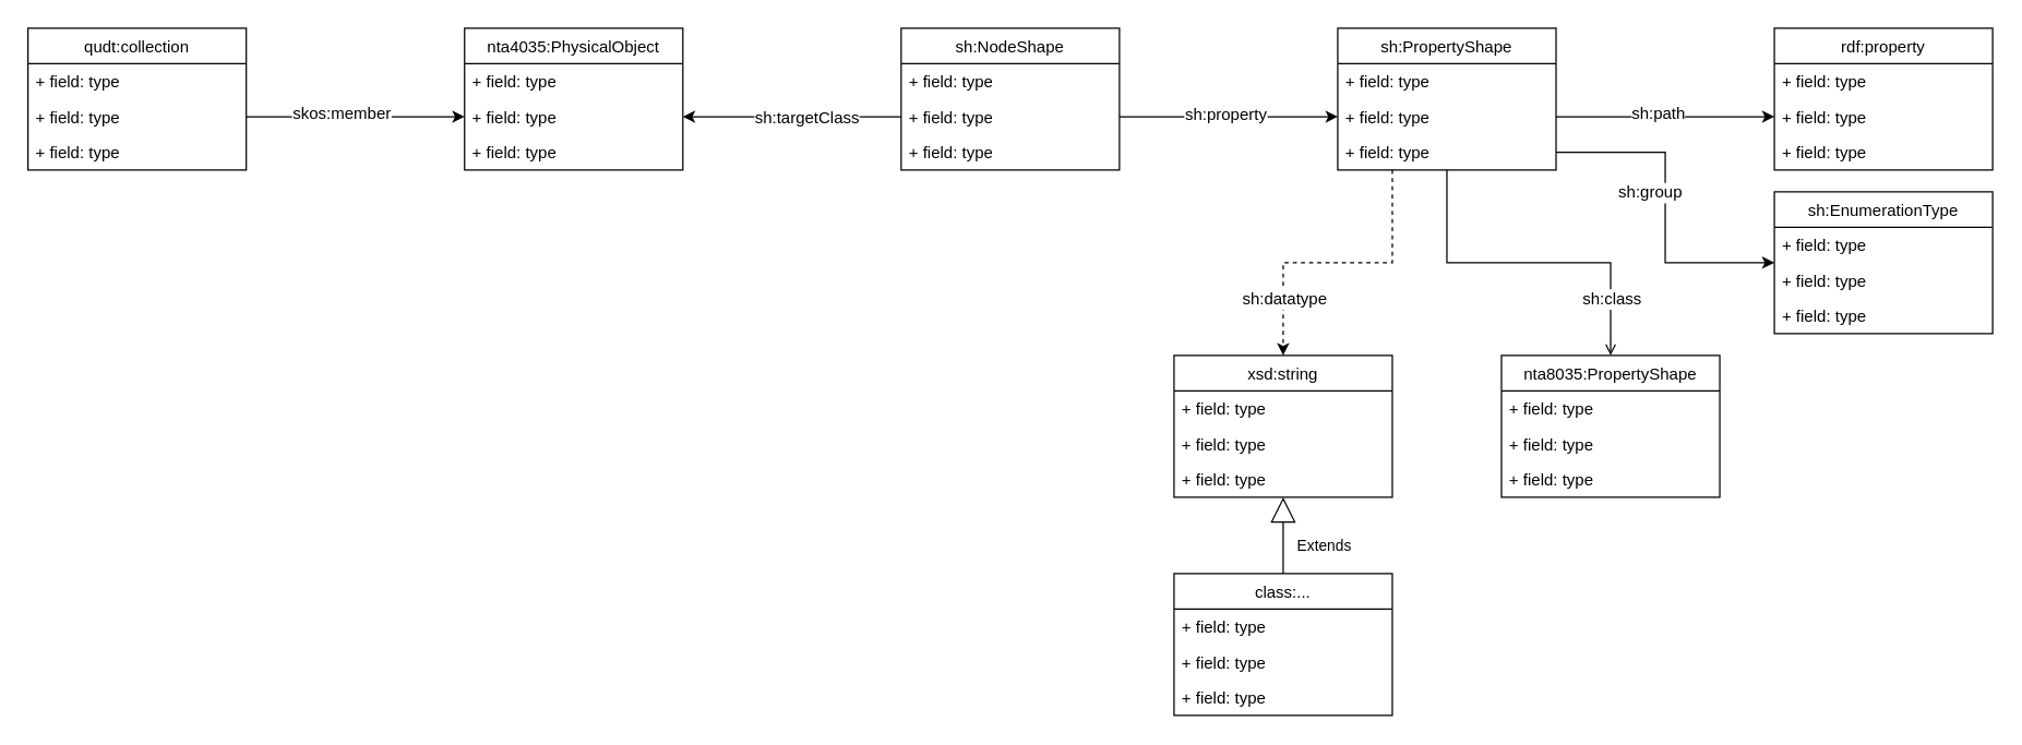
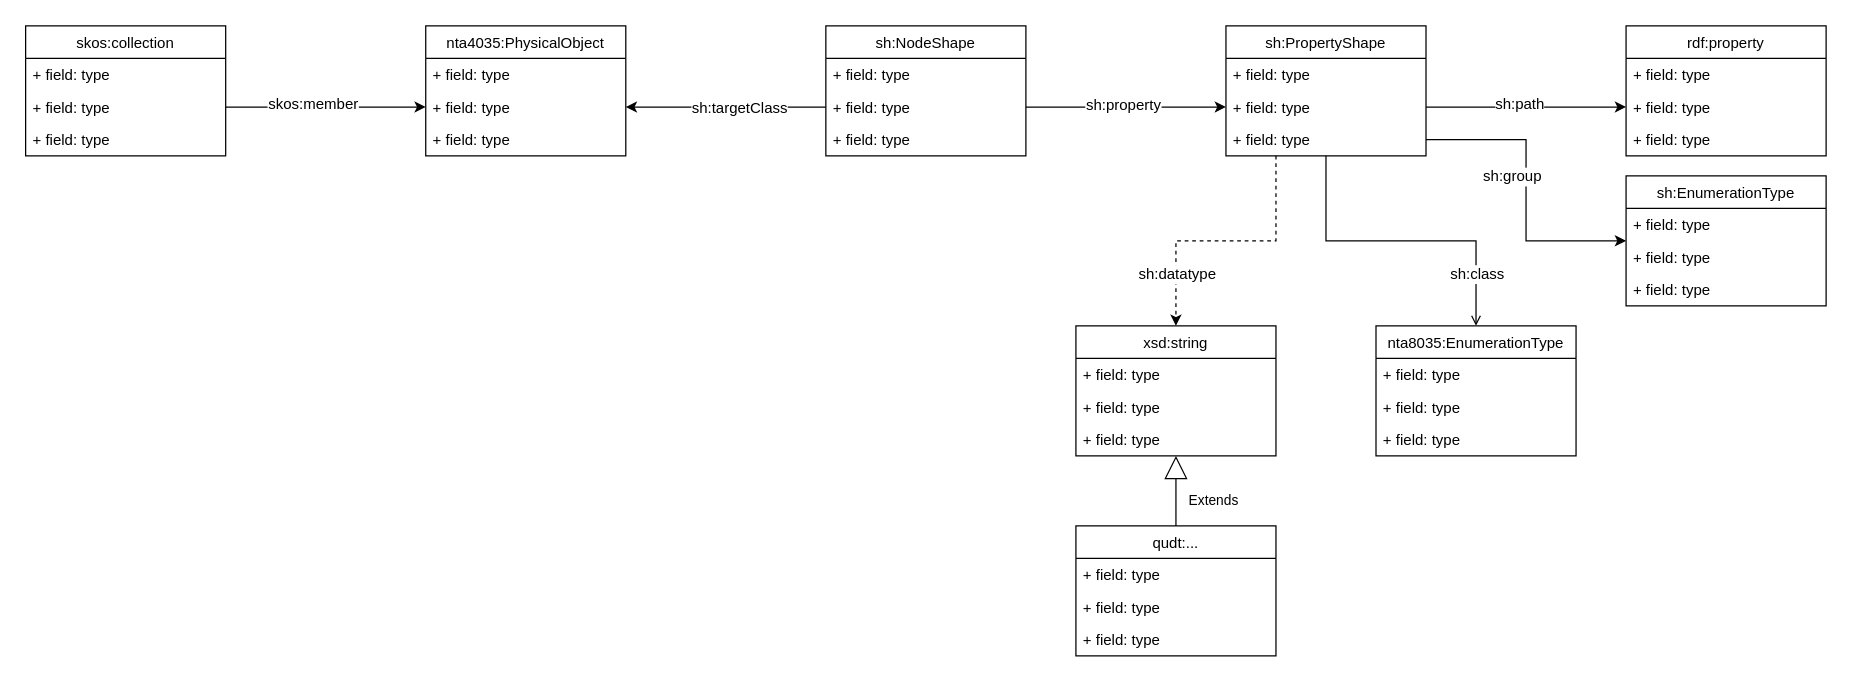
  <mxCell id="0" />
  <mxCell id="1" parent="0" />
  <mxCell id="2" value="nta4035:PhysicalObject" style="swimlane;fontStyle=0;childLayout=stackLayout;horizontal=1;startSize=26;fillColor=none;horizontalStack=0;resizeParent=1;resizeParentMax=0;resizeLast=0;collapsible=1;marginBottom=0;" vertex="1" parent="1"><mxGeometry x="340" y="20" width="160" height="104" as="geometry" /></mxCell>
  <mxCell id="3" value="+ field: type" style="text;strokeColor=none;fillColor=none;align=left;verticalAlign=top;spacingLeft=4;spacingRight=4;overflow=hidden;rotatable=0;points=[[0,0.5],[1,0.5]];portConstraint=eastwest;" vertex="1" parent="2"><mxGeometry y="26" width="160" height="26" as="geometry" /></mxCell>
  <mxCell id="4" value="+ field: type" style="text;strokeColor=none;fillColor=none;align=left;verticalAlign=top;spacingLeft=4;spacingRight=4;overflow=hidden;rotatable=0;points=[[0,0.5],[1,0.5]];portConstraint=eastwest;" vertex="1" parent="2"><mxGeometry y="52" width="160" height="26" as="geometry" /></mxCell>
  <mxCell id="5" value="+ field: type" style="text;strokeColor=none;fillColor=none;align=left;verticalAlign=top;spacingLeft=4;spacingRight=4;overflow=hidden;rotatable=0;points=[[0,0.5],[1,0.5]];portConstraint=eastwest;" vertex="1" parent="2"><mxGeometry y="78" width="160" height="26" as="geometry" /></mxCell>
- <mxCell id="6" value="qudt:collection" style="swimlane;fontStyle=0;childLayout=stackLayout;horizontal=1;startSize=26;fillColor=none;horizontalStack=0;resizeParent=1;resizeParentMax=0;resizeLast=0;collapsible=1;marginBottom=0;" vertex="1" parent="1"><mxGeometry x="20" y="20" width="160" height="104" as="geometry" /></mxCell>
+ <mxCell id="6" value="skos:collection" style="swimlane;fontStyle=0;childLayout=stackLayout;horizontal=1;startSize=26;fillColor=none;horizontalStack=0;resizeParent=1;resizeParentMax=0;resizeLast=0;collapsible=1;marginBottom=0;" vertex="1" parent="1"><mxGeometry x="20" y="20" width="160" height="104" as="geometry" /></mxCell>
  <mxCell id="7" value="+ field: type" style="text;strokeColor=none;fillColor=none;align=left;verticalAlign=top;spacingLeft=4;spacingRight=4;overflow=hidden;rotatable=0;points=[[0,0.5],[1,0.5]];portConstraint=eastwest;" vertex="1" parent="6"><mxGeometry y="26" width="160" height="26" as="geometry" /></mxCell>
  <mxCell id="8" value="+ field: type" style="text;strokeColor=none;fillColor=none;align=left;verticalAlign=top;spacingLeft=4;spacingRight=4;overflow=hidden;rotatable=0;points=[[0,0.5],[1,0.5]];portConstraint=eastwest;" vertex="1" parent="6"><mxGeometry y="52" width="160" height="26" as="geometry" /></mxCell>
  <mxCell id="9" value="+ field: type" style="text;strokeColor=none;fillColor=none;align=left;verticalAlign=top;spacingLeft=4;spacingRight=4;overflow=hidden;rotatable=0;points=[[0,0.5],[1,0.5]];portConstraint=eastwest;" vertex="1" parent="6"><mxGeometry y="78" width="160" height="26" as="geometry" /></mxCell>
  <mxCell id="10" style="edgeStyle=orthogonalEdgeStyle;rounded=0;orthogonalLoop=1;jettySize=auto;html=1;entryX=0;entryY=0.5;entryDx=0;entryDy=0;" edge="1" parent="1" source="8" target="4"><mxGeometry relative="1" as="geometry" /></mxCell>
  <mxCell id="11" value="&lt;div&gt;skos:member&lt;/div&gt;" style="text;html=1;align=center;verticalAlign=middle;resizable=0;points=[];labelBackgroundColor=#ffffff;" vertex="1" connectable="0" parent="10"><mxGeometry x="-0.143" y="3" relative="1" as="geometry"><mxPoint as="offset" /></mxGeometry></mxCell>
  <mxCell id="12" style="edgeStyle=orthogonalEdgeStyle;rounded=0;orthogonalLoop=1;jettySize=auto;html=1;entryX=0;entryY=0.5;entryDx=0;entryDy=0;exitX=1;exitY=0.5;exitDx=0;exitDy=0;" edge="1" parent="1" source="16" target="30"><mxGeometry relative="1" as="geometry" /></mxCell>
  <mxCell id="13" value="sh:property" style="text;html=1;align=center;verticalAlign=middle;resizable=0;points=[];labelBackgroundColor=#ffffff;" vertex="1" connectable="0" parent="12"><mxGeometry x="0.317" y="-2" relative="1" as="geometry"><mxPoint x="-28" y="-4" as="offset" /></mxGeometry></mxCell>
  <mxCell id="14" value="sh:NodeShape" style="swimlane;fontStyle=0;childLayout=stackLayout;horizontal=1;startSize=26;fillColor=none;horizontalStack=0;resizeParent=1;resizeParentMax=0;resizeLast=0;collapsible=1;marginBottom=0;" vertex="1" parent="1"><mxGeometry x="660" y="20" width="160" height="104" as="geometry" /></mxCell>
  <mxCell id="15" value="+ field: type" style="text;strokeColor=none;fillColor=none;align=left;verticalAlign=top;spacingLeft=4;spacingRight=4;overflow=hidden;rotatable=0;points=[[0,0.5],[1,0.5]];portConstraint=eastwest;" vertex="1" parent="14"><mxGeometry y="26" width="160" height="26" as="geometry" /></mxCell>
  <mxCell id="16" value="+ field: type" style="text;strokeColor=none;fillColor=none;align=left;verticalAlign=top;spacingLeft=4;spacingRight=4;overflow=hidden;rotatable=0;points=[[0,0.5],[1,0.5]];portConstraint=eastwest;" vertex="1" parent="14"><mxGeometry y="52" width="160" height="26" as="geometry" /></mxCell>
  <mxCell id="17" value="+ field: type" style="text;strokeColor=none;fillColor=none;align=left;verticalAlign=top;spacingLeft=4;spacingRight=4;overflow=hidden;rotatable=0;points=[[0,0.5],[1,0.5]];portConstraint=eastwest;" vertex="1" parent="14"><mxGeometry y="78" width="160" height="26" as="geometry" /></mxCell>
  <mxCell id="18" style="edgeStyle=orthogonalEdgeStyle;rounded=0;orthogonalLoop=1;jettySize=auto;html=1;entryX=1;entryY=0.5;entryDx=0;entryDy=0;" edge="1" parent="1" source="16" target="4"><mxGeometry relative="1" as="geometry" /></mxCell>
  <mxCell id="19" value="sh:targetClass" style="text;html=1;align=center;verticalAlign=middle;resizable=0;points=[];labelBackgroundColor=#ffffff;" vertex="1" connectable="0" parent="18"><mxGeometry x="-0.419" y="4" relative="1" as="geometry"><mxPoint x="-24" y="-4" as="offset" /></mxGeometry></mxCell>
  <mxCell id="20" style="edgeStyle=orthogonalEdgeStyle;rounded=0;orthogonalLoop=1;jettySize=auto;html=1;entryX=0;entryY=0.5;entryDx=0;entryDy=0;exitX=1;exitY=0.5;exitDx=0;exitDy=0;" edge="1" parent="1" source="30" target="34"><mxGeometry relative="1" as="geometry"><mxPoint x="1260" y="40" as="targetPoint" /></mxGeometry></mxCell>
  <mxCell id="21" value="sh:path" style="text;html=1;align=center;verticalAlign=middle;resizable=0;points=[];labelBackgroundColor=#ffffff;" vertex="1" connectable="0" parent="20"><mxGeometry x="-0.074" y="3" relative="1" as="geometry"><mxPoint as="offset" /></mxGeometry></mxCell>
  <mxCell id="22" style="edgeStyle=orthogonalEdgeStyle;rounded=0;orthogonalLoop=1;jettySize=auto;html=1;entryX=0.5;entryY=0;entryDx=0;entryDy=0;endArrow=open;" edge="1" parent="1" source="28" target="36"><mxGeometry relative="1" as="geometry" /></mxCell>
  <mxCell id="23" value="sh:class" style="text;html=1;align=center;verticalAlign=middle;resizable=0;points=[];labelBackgroundColor=#ffffff;" vertex="1" connectable="0" parent="22"><mxGeometry x="0.261" y="-22" relative="1" as="geometry"><mxPoint x="27" y="4" as="offset" /></mxGeometry></mxCell>
  <mxCell id="24" style="edgeStyle=orthogonalEdgeStyle;rounded=0;orthogonalLoop=1;jettySize=auto;html=1;entryX=0.5;entryY=0;entryDx=0;entryDy=0;exitX=0.25;exitY=1;exitDx=0;exitDy=0;dashed=1;" edge="1" parent="1" source="28" target="40"><mxGeometry relative="1" as="geometry" /></mxCell>
  <mxCell id="25" value="sh:datatype" style="text;html=1;align=center;verticalAlign=middle;resizable=0;points=[];labelBackgroundColor=#ffffff;" vertex="1" connectable="0" parent="24"><mxGeometry x="0.24" y="-35" relative="1" as="geometry"><mxPoint x="-14" y="61" as="offset" /></mxGeometry></mxCell>
  <mxCell id="26" style="edgeStyle=orthogonalEdgeStyle;rounded=0;orthogonalLoop=1;jettySize=auto;html=1;entryX=0;entryY=0.5;entryDx=0;entryDy=0;exitX=1;exitY=0.5;exitDx=0;exitDy=0;" edge="1" parent="1" source="31" target="49"><mxGeometry relative="1" as="geometry"><mxPoint x="1120" y="170" as="sourcePoint" /></mxGeometry></mxCell>
  <mxCell id="27" value="sh:group" style="text;html=1;align=center;verticalAlign=middle;resizable=0;points=[];labelBackgroundColor=#ffffff;" vertex="1" connectable="0" parent="26"><mxGeometry x="-0.436" relative="1" as="geometry"><mxPoint y="29" as="offset" /></mxGeometry></mxCell>
  <mxCell id="28" value="sh:PropertyShape" style="swimlane;fontStyle=0;childLayout=stackLayout;horizontal=1;startSize=26;fillColor=none;horizontalStack=0;resizeParent=1;resizeParentMax=0;resizeLast=0;collapsible=1;marginBottom=0;" vertex="1" parent="1"><mxGeometry x="980" y="20" width="160" height="104" as="geometry" /></mxCell>
  <mxCell id="29" value="+ field: type" style="text;strokeColor=none;fillColor=none;align=left;verticalAlign=top;spacingLeft=4;spacingRight=4;overflow=hidden;rotatable=0;points=[[0,0.5],[1,0.5]];portConstraint=eastwest;" vertex="1" parent="28"><mxGeometry y="26" width="160" height="26" as="geometry" /></mxCell>
  <mxCell id="30" value="+ field: type" style="text;strokeColor=none;fillColor=none;align=left;verticalAlign=top;spacingLeft=4;spacingRight=4;overflow=hidden;rotatable=0;points=[[0,0.5],[1,0.5]];portConstraint=eastwest;" vertex="1" parent="28"><mxGeometry y="52" width="160" height="26" as="geometry" /></mxCell>
  <mxCell id="31" value="+ field: type" style="text;strokeColor=none;fillColor=none;align=left;verticalAlign=top;spacingLeft=4;spacingRight=4;overflow=hidden;rotatable=0;points=[[0,0.5],[1,0.5]];portConstraint=eastwest;" vertex="1" parent="28"><mxGeometry y="78" width="160" height="26" as="geometry" /></mxCell>
  <mxCell id="32" value="rdf:property" style="swimlane;fontStyle=0;childLayout=stackLayout;horizontal=1;startSize=26;fillColor=none;horizontalStack=0;resizeParent=1;resizeParentMax=0;resizeLast=0;collapsible=1;marginBottom=0;" vertex="1" parent="1"><mxGeometry x="1300" y="20" width="160" height="104" as="geometry" /></mxCell>
  <mxCell id="33" value="+ field: type" style="text;strokeColor=none;fillColor=none;align=left;verticalAlign=top;spacingLeft=4;spacingRight=4;overflow=hidden;rotatable=0;points=[[0,0.5],[1,0.5]];portConstraint=eastwest;" vertex="1" parent="32"><mxGeometry y="26" width="160" height="26" as="geometry" /></mxCell>
  <mxCell id="34" value="+ field: type" style="text;strokeColor=none;fillColor=none;align=left;verticalAlign=top;spacingLeft=4;spacingRight=4;overflow=hidden;rotatable=0;points=[[0,0.5],[1,0.5]];portConstraint=eastwest;" vertex="1" parent="32"><mxGeometry y="52" width="160" height="26" as="geometry" /></mxCell>
  <mxCell id="35" value="+ field: type" style="text;strokeColor=none;fillColor=none;align=left;verticalAlign=top;spacingLeft=4;spacingRight=4;overflow=hidden;rotatable=0;points=[[0,0.5],[1,0.5]];portConstraint=eastwest;" vertex="1" parent="32"><mxGeometry y="78" width="160" height="26" as="geometry" /></mxCell>
- <mxCell id="36" value="nta8035:PropertyShape" style="swimlane;fontStyle=0;childLayout=stackLayout;horizontal=1;startSize=26;fillColor=none;horizontalStack=0;resizeParent=1;resizeParentMax=0;resizeLast=0;collapsible=1;marginBottom=0;" vertex="1" parent="1"><mxGeometry x="1100" y="260" width="160" height="104" as="geometry" /></mxCell>
+ <mxCell id="36" value="nta8035:EnumerationType" style="swimlane;fontStyle=0;childLayout=stackLayout;horizontal=1;startSize=26;fillColor=none;horizontalStack=0;resizeParent=1;resizeParentMax=0;resizeLast=0;collapsible=1;marginBottom=0;" vertex="1" parent="1"><mxGeometry x="1100" y="260" width="160" height="104" as="geometry" /></mxCell>
  <mxCell id="37" value="+ field: type" style="text;strokeColor=none;fillColor=none;align=left;verticalAlign=top;spacingLeft=4;spacingRight=4;overflow=hidden;rotatable=0;points=[[0,0.5],[1,0.5]];portConstraint=eastwest;" vertex="1" parent="36"><mxGeometry y="26" width="160" height="26" as="geometry" /></mxCell>
  <mxCell id="38" value="+ field: type" style="text;strokeColor=none;fillColor=none;align=left;verticalAlign=top;spacingLeft=4;spacingRight=4;overflow=hidden;rotatable=0;points=[[0,0.5],[1,0.5]];portConstraint=eastwest;" vertex="1" parent="36"><mxGeometry y="52" width="160" height="26" as="geometry" /></mxCell>
  <mxCell id="39" value="+ field: type" style="text;strokeColor=none;fillColor=none;align=left;verticalAlign=top;spacingLeft=4;spacingRight=4;overflow=hidden;rotatable=0;points=[[0,0.5],[1,0.5]];portConstraint=eastwest;" vertex="1" parent="36"><mxGeometry y="78" width="160" height="26" as="geometry" /></mxCell>
  <mxCell id="40" value="xsd:string" style="swimlane;fontStyle=0;childLayout=stackLayout;horizontal=1;startSize=26;fillColor=none;horizontalStack=0;resizeParent=1;resizeParentMax=0;resizeLast=0;collapsible=1;marginBottom=0;" vertex="1" parent="1"><mxGeometry x="860" y="260" width="160" height="104" as="geometry" /></mxCell>
  <mxCell id="41" value="+ field: type" style="text;strokeColor=none;fillColor=none;align=left;verticalAlign=top;spacingLeft=4;spacingRight=4;overflow=hidden;rotatable=0;points=[[0,0.5],[1,0.5]];portConstraint=eastwest;" vertex="1" parent="40"><mxGeometry y="26" width="160" height="26" as="geometry" /></mxCell>
  <mxCell id="42" value="+ field: type" style="text;strokeColor=none;fillColor=none;align=left;verticalAlign=top;spacingLeft=4;spacingRight=4;overflow=hidden;rotatable=0;points=[[0,0.5],[1,0.5]];portConstraint=eastwest;" vertex="1" parent="40"><mxGeometry y="52" width="160" height="26" as="geometry" /></mxCell>
  <mxCell id="43" value="+ field: type" style="text;strokeColor=none;fillColor=none;align=left;verticalAlign=top;spacingLeft=4;spacingRight=4;overflow=hidden;rotatable=0;points=[[0,0.5],[1,0.5]];portConstraint=eastwest;" vertex="1" parent="40"><mxGeometry y="78" width="160" height="26" as="geometry" /></mxCell>
- <mxCell id="44" value="class:..." style="swimlane;fontStyle=0;childLayout=stackLayout;horizontal=1;startSize=26;fillColor=none;horizontalStack=0;resizeParent=1;resizeParentMax=0;resizeLast=0;collapsible=1;marginBottom=0;" vertex="1" parent="1"><mxGeometry x="860" y="420" width="160" height="104" as="geometry" /></mxCell>
+ <mxCell id="44" value="qudt:..." style="swimlane;fontStyle=0;childLayout=stackLayout;horizontal=1;startSize=26;fillColor=none;horizontalStack=0;resizeParent=1;resizeParentMax=0;resizeLast=0;collapsible=1;marginBottom=0;" vertex="1" parent="1"><mxGeometry x="860" y="420" width="160" height="104" as="geometry" /></mxCell>
  <mxCell id="45" value="+ field: type" style="text;strokeColor=none;fillColor=none;align=left;verticalAlign=top;spacingLeft=4;spacingRight=4;overflow=hidden;rotatable=0;points=[[0,0.5],[1,0.5]];portConstraint=eastwest;" vertex="1" parent="44"><mxGeometry y="26" width="160" height="26" as="geometry" /></mxCell>
  <mxCell id="46" value="+ field: type" style="text;strokeColor=none;fillColor=none;align=left;verticalAlign=top;spacingLeft=4;spacingRight=4;overflow=hidden;rotatable=0;points=[[0,0.5],[1,0.5]];portConstraint=eastwest;" vertex="1" parent="44"><mxGeometry y="52" width="160" height="26" as="geometry" /></mxCell>
  <mxCell id="47" value="+ field: type" style="text;strokeColor=none;fillColor=none;align=left;verticalAlign=top;spacingLeft=4;spacingRight=4;overflow=hidden;rotatable=0;points=[[0,0.5],[1,0.5]];portConstraint=eastwest;" vertex="1" parent="44"><mxGeometry y="78" width="160" height="26" as="geometry" /></mxCell>
  <mxCell id="48" value="Extends" style="endArrow=block;endSize=16;endFill=0;html=1;exitX=0.5;exitY=0;exitDx=0;exitDy=0;" edge="1" parent="1" source="44" target="40"><mxGeometry x="-0.286" y="-30" width="160" relative="1" as="geometry"><mxPoint x="890" y="690" as="sourcePoint" /><mxPoint x="1050" y="690" as="targetPoint" /><Array as="points" /><mxPoint as="offset" /></mxGeometry></mxCell>
  <mxCell id="49" value="sh:EnumerationType" style="swimlane;fontStyle=0;childLayout=stackLayout;horizontal=1;startSize=26;fillColor=none;horizontalStack=0;resizeParent=1;resizeParentMax=0;resizeLast=0;collapsible=1;marginBottom=0;" vertex="1" parent="1"><mxGeometry x="1300" y="140" width="160" height="104" as="geometry" /></mxCell>
  <mxCell id="50" value="+ field: type" style="text;strokeColor=none;fillColor=none;align=left;verticalAlign=top;spacingLeft=4;spacingRight=4;overflow=hidden;rotatable=0;points=[[0,0.5],[1,0.5]];portConstraint=eastwest;" vertex="1" parent="49"><mxGeometry y="26" width="160" height="26" as="geometry" /></mxCell>
  <mxCell id="51" value="+ field: type" style="text;strokeColor=none;fillColor=none;align=left;verticalAlign=top;spacingLeft=4;spacingRight=4;overflow=hidden;rotatable=0;points=[[0,0.5],[1,0.5]];portConstraint=eastwest;" vertex="1" parent="49"><mxGeometry y="52" width="160" height="26" as="geometry" /></mxCell>
  <mxCell id="52" value="+ field: type" style="text;strokeColor=none;fillColor=none;align=left;verticalAlign=top;spacingLeft=4;spacingRight=4;overflow=hidden;rotatable=0;points=[[0,0.5],[1,0.5]];portConstraint=eastwest;" vertex="1" parent="49"><mxGeometry y="78" width="160" height="26" as="geometry" /></mxCell>
